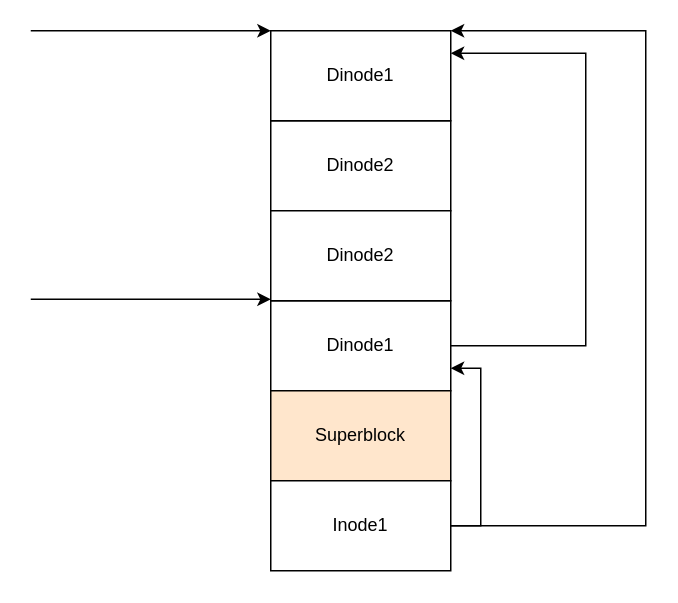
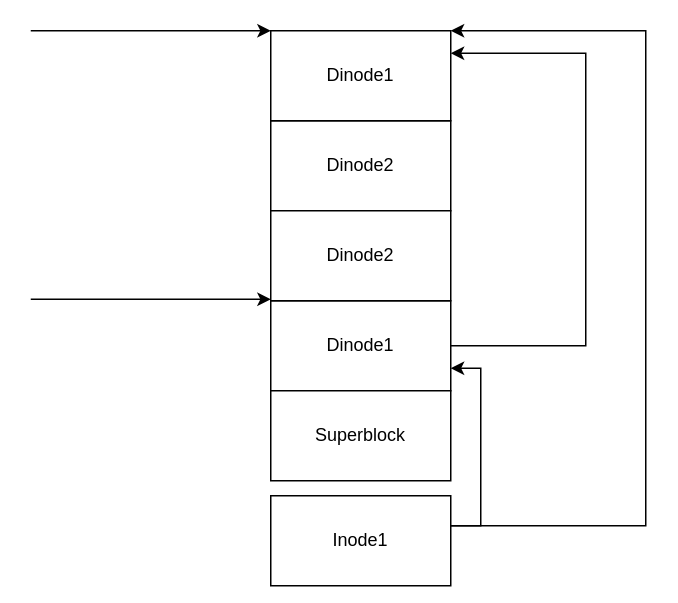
  <mxCell id="0" />
  <mxCell id="1" parent="0" />
  <mxCell id="2" style="edgeStyle=orthogonalEdgeStyle;rounded=0;orthogonalLoop=1;jettySize=auto;html=1;entryX=1;entryY=0.25;entryDx=0;entryDy=0;" parent="1" source="3" target="7" edge="1"><mxGeometry relative="1" as="geometry"><Array as="points"><mxPoint x="390" y="230" /><mxPoint x="390" y="35" /></Array></mxGeometry></mxCell>
  <mxCell id="3" value="Dinode1" style="rounded=0;whiteSpace=wrap;html=1;" parent="1" vertex="1"><mxGeometry x="180" y="200" width="120" height="60" as="geometry" /></mxCell>
  <mxCell id="4" value="Dinode2" style="rounded=0;whiteSpace=wrap;html=1;" parent="1" vertex="1"><mxGeometry x="180" y="80" width="120" height="60" as="geometry" /></mxCell>
  <mxCell id="5" value="Dinode2" style="rounded=0;whiteSpace=wrap;html=1;" parent="1" vertex="1"><mxGeometry x="180" y="140" width="120" height="60" as="geometry" /></mxCell>
  <mxCell id="6" value="" style="endArrow=classic;html=1;entryX=0;entryY=0;entryDx=0;entryDy=0;" parent="1" target="7" edge="1"><mxGeometry width="50" height="50" relative="1" as="geometry"><mxPoint x="20" y="20" as="sourcePoint" /><mxPoint x="270" y="210" as="targetPoint" /></mxGeometry></mxCell>
  <mxCell id="7" value="Dinode1" style="rounded=0;whiteSpace=wrap;html=1;" parent="1" vertex="1"><mxGeometry x="180" y="20" width="120" height="60" as="geometry" /></mxCell>
  <mxCell id="8" value="" style="endArrow=classic;html=1;entryX=0;entryY=0;entryDx=0;entryDy=0;" parent="1" edge="1"><mxGeometry width="50" height="50" relative="1" as="geometry"><mxPoint x="20" y="199" as="sourcePoint" /><mxPoint x="180" y="199" as="targetPoint" /></mxGeometry></mxCell>
- <mxCell id="9" value="Superblock" style="rounded=0;whiteSpace=wrap;html=1;fillColor=#ffe6cc;" parent="1" vertex="1"><mxGeometry x="180" y="260" width="120" height="60" as="geometry" /></mxCell>
+ <mxCell id="9" value="Superblock" style="rounded=0;whiteSpace=wrap;html=1;" parent="1" vertex="1"><mxGeometry x="180" y="260" width="120" height="60" as="geometry" /></mxCell>
  <mxCell id="10" style="edgeStyle=orthogonalEdgeStyle;rounded=0;orthogonalLoop=1;jettySize=auto;html=1;entryX=1;entryY=0.75;entryDx=0;entryDy=0;" parent="1" source="12" target="3" edge="1"><mxGeometry relative="1" as="geometry"><Array as="points"><mxPoint x="320" y="350" /><mxPoint x="320" y="245" /></Array></mxGeometry></mxCell>
  <mxCell id="11" style="edgeStyle=orthogonalEdgeStyle;rounded=0;orthogonalLoop=1;jettySize=auto;html=1;entryX=1;entryY=0;entryDx=0;entryDy=0;" edge="1" parent="1" source="12" target="7"><mxGeometry relative="1" as="geometry"><Array as="points"><mxPoint x="430" y="350" /><mxPoint x="430" y="20" /></Array></mxGeometry></mxCell>
- <mxCell id="12" value="Inode1" style="rounded=0;whiteSpace=wrap;html=1;" parent="1" vertex="1"><mxGeometry x="180" y="320" width="120" height="60" as="geometry" /></mxCell>
+ <mxCell id="12" value="Inode1" style="rounded=0;whiteSpace=wrap;html=1;" parent="1" vertex="1"><mxGeometry x="180" y="330" width="120" height="60" as="geometry" /></mxCell>
